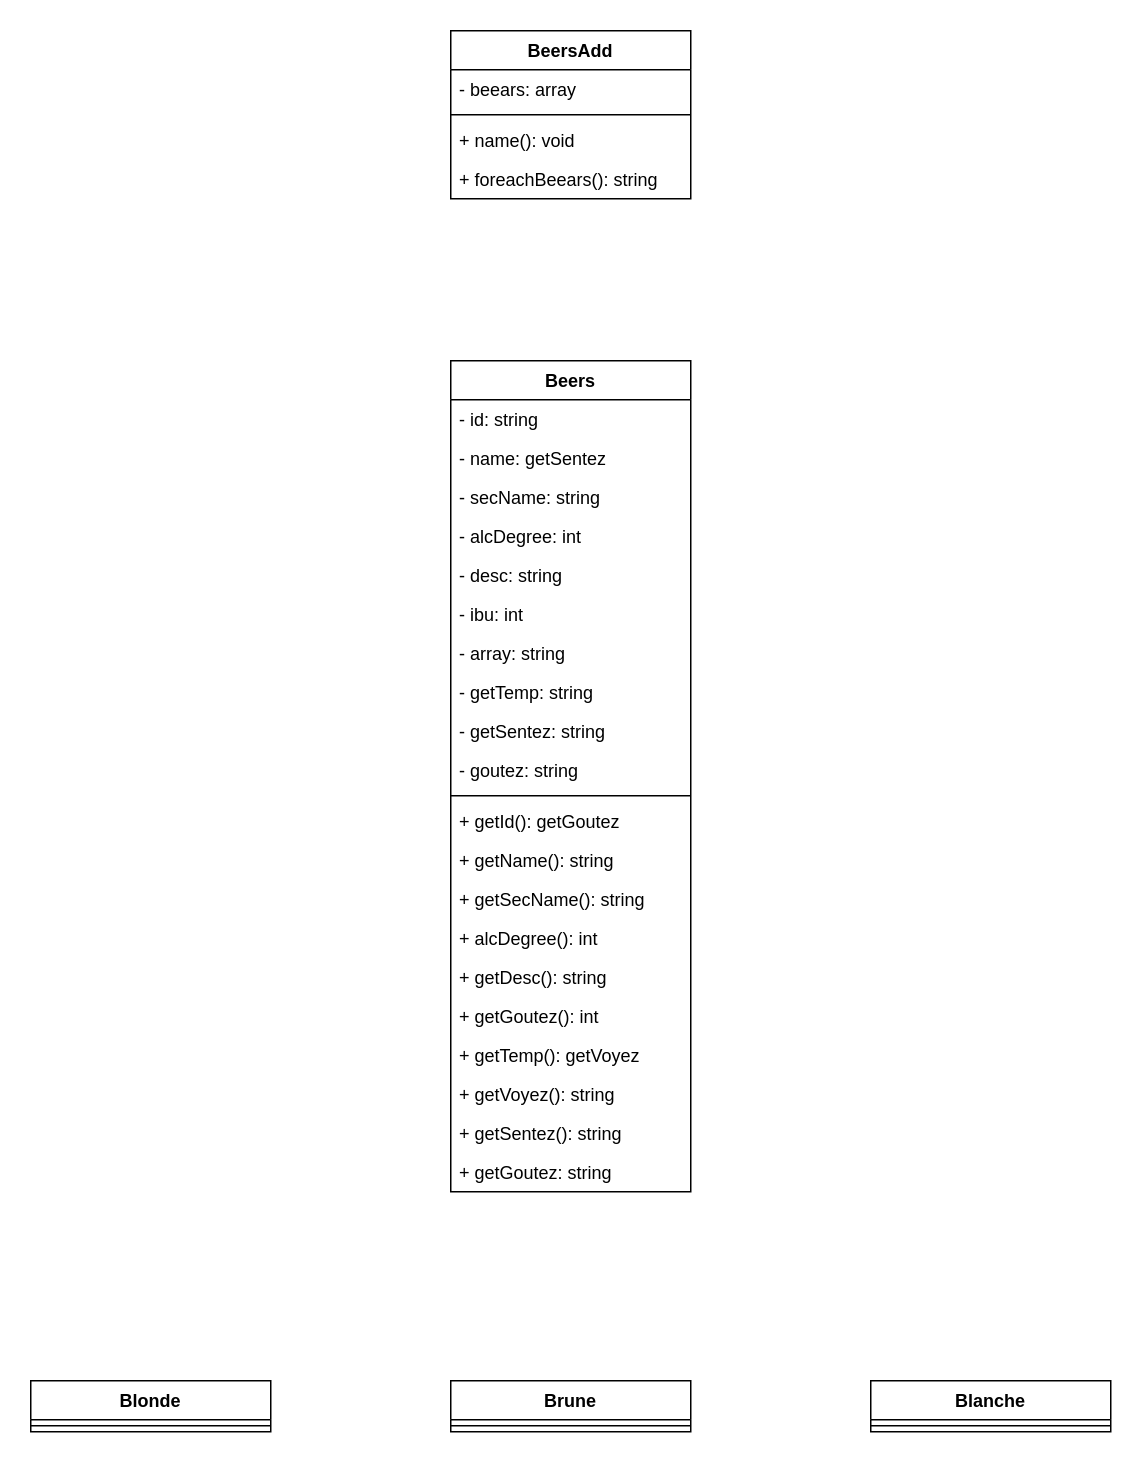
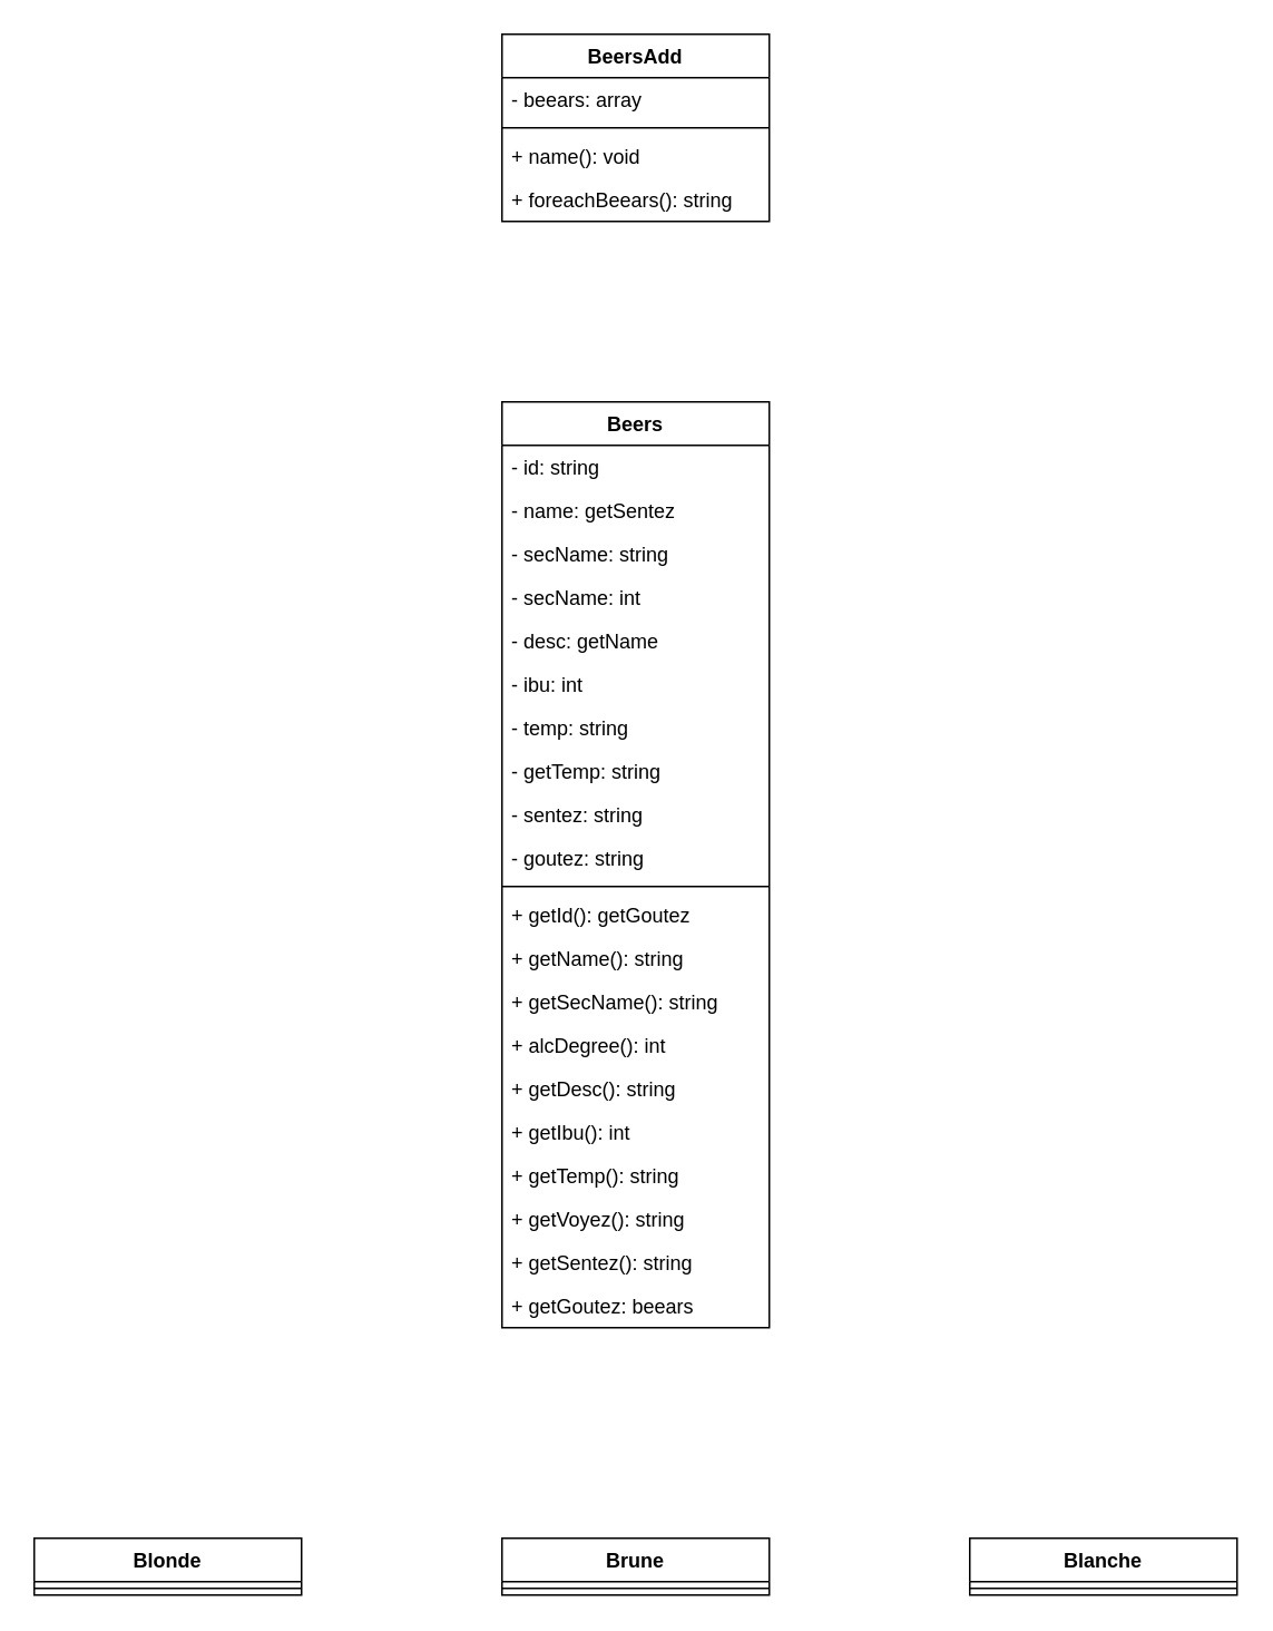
  <mxCell id="0" />
  <mxCell id="1" parent="0" />
  <mxCell id="2" value="Beers" style="swimlane;fontStyle=1;align=center;verticalAlign=top;childLayout=stackLayout;horizontal=1;startSize=26;horizontalStack=0;resizeParent=1;resizeParentMax=0;resizeLast=0;collapsible=1;marginBottom=0;" parent="1" vertex="1"><mxGeometry x="300" y="240" width="160" height="554" as="geometry" /></mxCell>
  <mxCell id="3" value="- id: string" style="text;strokeColor=none;fillColor=none;align=left;verticalAlign=top;spacingLeft=4;spacingRight=4;overflow=hidden;rotatable=0;points=[[0,0.5],[1,0.5]];portConstraint=eastwest;" parent="2" vertex="1"><mxGeometry y="26" width="160" height="26" as="geometry" /></mxCell>
  <mxCell id="4" value="- name: getSentez" style="text;strokeColor=none;fillColor=none;align=left;verticalAlign=top;spacingLeft=4;spacingRight=4;overflow=hidden;rotatable=0;points=[[0,0.5],[1,0.5]];portConstraint=eastwest;" parent="2" vertex="1"><mxGeometry y="52" width="160" height="26" as="geometry" /></mxCell>
  <mxCell id="5" value="- secName: string" style="text;strokeColor=none;fillColor=none;align=left;verticalAlign=top;spacingLeft=4;spacingRight=4;overflow=hidden;rotatable=0;points=[[0,0.5],[1,0.5]];portConstraint=eastwest;" parent="2" vertex="1"><mxGeometry y="78" width="160" height="26" as="geometry" /></mxCell>
- <mxCell id="6" value="- alcDegree: int" style="text;strokeColor=none;fillColor=none;align=left;verticalAlign=top;spacingLeft=4;spacingRight=4;overflow=hidden;rotatable=0;points=[[0,0.5],[1,0.5]];portConstraint=eastwest;" parent="2" vertex="1"><mxGeometry y="104" width="160" height="26" as="geometry" /></mxCell>
- <mxCell id="7" value="- desc: string" style="text;strokeColor=none;fillColor=none;align=left;verticalAlign=top;spacingLeft=4;spacingRight=4;overflow=hidden;rotatable=0;points=[[0,0.5],[1,0.5]];portConstraint=eastwest;" parent="2" vertex="1"><mxGeometry y="130" width="160" height="26" as="geometry" /></mxCell>
+ <mxCell id="6" value="- secName: int" style="text;strokeColor=none;fillColor=none;align=left;verticalAlign=top;spacingLeft=4;spacingRight=4;overflow=hidden;rotatable=0;points=[[0,0.5],[1,0.5]];portConstraint=eastwest;" parent="2" vertex="1"><mxGeometry y="104" width="160" height="26" as="geometry" /></mxCell>
+ <mxCell id="7" value="- desc: getName" style="text;strokeColor=none;fillColor=none;align=left;verticalAlign=top;spacingLeft=4;spacingRight=4;overflow=hidden;rotatable=0;points=[[0,0.5],[1,0.5]];portConstraint=eastwest;" parent="2" vertex="1"><mxGeometry y="130" width="160" height="26" as="geometry" /></mxCell>
  <mxCell id="8" value="- ibu: int" style="text;strokeColor=none;fillColor=none;align=left;verticalAlign=top;spacingLeft=4;spacingRight=4;overflow=hidden;rotatable=0;points=[[0,0.5],[1,0.5]];portConstraint=eastwest;" parent="2" vertex="1"><mxGeometry y="156" width="160" height="26" as="geometry" /></mxCell>
- <mxCell id="9" value="- array: string" style="text;strokeColor=none;fillColor=none;align=left;verticalAlign=top;spacingLeft=4;spacingRight=4;overflow=hidden;rotatable=0;points=[[0,0.5],[1,0.5]];portConstraint=eastwest;" parent="2" vertex="1"><mxGeometry y="182" width="160" height="26" as="geometry" /></mxCell>
+ <mxCell id="9" value="- temp: string" style="text;strokeColor=none;fillColor=none;align=left;verticalAlign=top;spacingLeft=4;spacingRight=4;overflow=hidden;rotatable=0;points=[[0,0.5],[1,0.5]];portConstraint=eastwest;" parent="2" vertex="1"><mxGeometry y="182" width="160" height="26" as="geometry" /></mxCell>
  <mxCell id="10" value="- getTemp: string" style="text;strokeColor=none;fillColor=none;align=left;verticalAlign=top;spacingLeft=4;spacingRight=4;overflow=hidden;rotatable=0;points=[[0,0.5],[1,0.5]];portConstraint=eastwest;" vertex="1" parent="2"><mxGeometry y="208" width="160" height="26" as="geometry" /></mxCell>
- <mxCell id="11" value="- getSentez: string" style="text;strokeColor=none;fillColor=none;align=left;verticalAlign=top;spacingLeft=4;spacingRight=4;overflow=hidden;rotatable=0;points=[[0,0.5],[1,0.5]];portConstraint=eastwest;" vertex="1" parent="2"><mxGeometry y="234" width="160" height="26" as="geometry" /></mxCell>
+ <mxCell id="11" value="- sentez: string" style="text;strokeColor=none;fillColor=none;align=left;verticalAlign=top;spacingLeft=4;spacingRight=4;overflow=hidden;rotatable=0;points=[[0,0.5],[1,0.5]];portConstraint=eastwest;" vertex="1" parent="2"><mxGeometry y="234" width="160" height="26" as="geometry" /></mxCell>
  <mxCell id="12" value="- goutez: string" style="text;strokeColor=none;fillColor=none;align=left;verticalAlign=top;spacingLeft=4;spacingRight=4;overflow=hidden;rotatable=0;points=[[0,0.5],[1,0.5]];portConstraint=eastwest;" vertex="1" parent="2"><mxGeometry y="260" width="160" height="26" as="geometry" /></mxCell>
  <mxCell id="13" value="" style="line;strokeWidth=1;fillColor=none;align=left;verticalAlign=middle;spacingTop=-1;spacingLeft=3;spacingRight=3;rotatable=0;labelPosition=right;points=[];portConstraint=eastwest;" parent="2" vertex="1"><mxGeometry y="286" width="160" height="8" as="geometry" /></mxCell>
  <mxCell id="14" value="+ getId(): getGoutez" style="text;strokeColor=none;fillColor=none;align=left;verticalAlign=top;spacingLeft=4;spacingRight=4;overflow=hidden;rotatable=0;points=[[0,0.5],[1,0.5]];portConstraint=eastwest;" parent="2" vertex="1"><mxGeometry y="294" width="160" height="26" as="geometry" /></mxCell>
  <mxCell id="15" value="+ getName(): string" style="text;strokeColor=none;fillColor=none;align=left;verticalAlign=top;spacingLeft=4;spacingRight=4;overflow=hidden;rotatable=0;points=[[0,0.5],[1,0.5]];portConstraint=eastwest;" parent="2" vertex="1"><mxGeometry y="320" width="160" height="26" as="geometry" /></mxCell>
  <mxCell id="16" value="+ getSecName(): string" style="text;strokeColor=none;fillColor=none;align=left;verticalAlign=top;spacingLeft=4;spacingRight=4;overflow=hidden;rotatable=0;points=[[0,0.5],[1,0.5]];portConstraint=eastwest;" parent="2" vertex="1"><mxGeometry y="346" width="160" height="26" as="geometry" /></mxCell>
  <mxCell id="17" value="+ alcDegree(): int" style="text;strokeColor=none;fillColor=none;align=left;verticalAlign=top;spacingLeft=4;spacingRight=4;overflow=hidden;rotatable=0;points=[[0,0.5],[1,0.5]];portConstraint=eastwest;" parent="2" vertex="1"><mxGeometry y="372" width="160" height="26" as="geometry" /></mxCell>
  <mxCell id="18" value="+ getDesc(): string" style="text;strokeColor=none;fillColor=none;align=left;verticalAlign=top;spacingLeft=4;spacingRight=4;overflow=hidden;rotatable=0;points=[[0,0.5],[1,0.5]];portConstraint=eastwest;" parent="2" vertex="1"><mxGeometry y="398" width="160" height="26" as="geometry" /></mxCell>
- <mxCell id="19" value="+ getGoutez(): int" style="text;strokeColor=none;fillColor=none;align=left;verticalAlign=top;spacingLeft=4;spacingRight=4;overflow=hidden;rotatable=0;points=[[0,0.5],[1,0.5]];portConstraint=eastwest;" parent="2" vertex="1"><mxGeometry y="424" width="160" height="26" as="geometry" /></mxCell>
- <mxCell id="20" value="+ getTemp(): getVoyez" style="text;strokeColor=none;fillColor=none;align=left;verticalAlign=top;spacingLeft=4;spacingRight=4;overflow=hidden;rotatable=0;points=[[0,0.5],[1,0.5]];portConstraint=eastwest;" parent="2" vertex="1"><mxGeometry y="450" width="160" height="26" as="geometry" /></mxCell>
+ <mxCell id="19" value="+ getIbu(): int" style="text;strokeColor=none;fillColor=none;align=left;verticalAlign=top;spacingLeft=4;spacingRight=4;overflow=hidden;rotatable=0;points=[[0,0.5],[1,0.5]];portConstraint=eastwest;" parent="2" vertex="1"><mxGeometry y="424" width="160" height="26" as="geometry" /></mxCell>
+ <mxCell id="20" value="+ getTemp(): string" style="text;strokeColor=none;fillColor=none;align=left;verticalAlign=top;spacingLeft=4;spacingRight=4;overflow=hidden;rotatable=0;points=[[0,0.5],[1,0.5]];portConstraint=eastwest;" parent="2" vertex="1"><mxGeometry y="450" width="160" height="26" as="geometry" /></mxCell>
  <mxCell id="21" value="+ getVoyez(): string" style="text;strokeColor=none;fillColor=none;align=left;verticalAlign=top;spacingLeft=4;spacingRight=4;overflow=hidden;rotatable=0;points=[[0,0.5],[1,0.5]];portConstraint=eastwest;" vertex="1" parent="2"><mxGeometry y="476" width="160" height="26" as="geometry" /></mxCell>
  <mxCell id="22" value="+ getSentez(): string" style="text;strokeColor=none;fillColor=none;align=left;verticalAlign=top;spacingLeft=4;spacingRight=4;overflow=hidden;rotatable=0;points=[[0,0.5],[1,0.5]];portConstraint=eastwest;" vertex="1" parent="2"><mxGeometry y="502" width="160" height="26" as="geometry" /></mxCell>
- <mxCell id="23" value="+ getGoutez: string" style="text;strokeColor=none;fillColor=none;align=left;verticalAlign=top;spacingLeft=4;spacingRight=4;overflow=hidden;rotatable=0;points=[[0,0.5],[1,0.5]];portConstraint=eastwest;" vertex="1" parent="2"><mxGeometry y="528" width="160" height="26" as="geometry" /></mxCell>
+ <mxCell id="23" value="+ getGoutez: beears" style="text;strokeColor=none;fillColor=none;align=left;verticalAlign=top;spacingLeft=4;spacingRight=4;overflow=hidden;rotatable=0;points=[[0,0.5],[1,0.5]];portConstraint=eastwest;" vertex="1" parent="2"><mxGeometry y="528" width="160" height="26" as="geometry" /></mxCell>
  <mxCell id="24" value="Blonde" style="swimlane;fontStyle=1;align=center;verticalAlign=top;childLayout=stackLayout;horizontal=1;startSize=26;horizontalStack=0;resizeParent=1;resizeParentMax=0;resizeLast=0;collapsible=1;marginBottom=0;" parent="1" vertex="1"><mxGeometry x="20" y="920" width="160" height="34" as="geometry" /></mxCell>
  <mxCell id="25" value="" style="line;strokeWidth=1;fillColor=none;align=left;verticalAlign=middle;spacingTop=-1;spacingLeft=3;spacingRight=3;rotatable=0;labelPosition=right;points=[];portConstraint=eastwest;" parent="24" vertex="1"><mxGeometry y="26" width="160" height="8" as="geometry" /></mxCell>
  <mxCell id="26" value="Brune" style="swimlane;fontStyle=1;align=center;verticalAlign=top;childLayout=stackLayout;horizontal=1;startSize=26;horizontalStack=0;resizeParent=1;resizeParentMax=0;resizeLast=0;collapsible=1;marginBottom=0;" parent="1" vertex="1"><mxGeometry x="300" y="920" width="160" height="34" as="geometry" /></mxCell>
  <mxCell id="27" value="" style="line;strokeWidth=1;fillColor=none;align=left;verticalAlign=middle;spacingTop=-1;spacingLeft=3;spacingRight=3;rotatable=0;labelPosition=right;points=[];portConstraint=eastwest;" parent="26" vertex="1"><mxGeometry y="26" width="160" height="8" as="geometry" /></mxCell>
  <mxCell id="28" value="Blanche" style="swimlane;fontStyle=1;align=center;verticalAlign=top;childLayout=stackLayout;horizontal=1;startSize=26;horizontalStack=0;resizeParent=1;resizeParentMax=0;resizeLast=0;collapsible=1;marginBottom=0;" parent="1" vertex="1"><mxGeometry x="580" y="920" width="160" height="34" as="geometry" /></mxCell>
  <mxCell id="29" value="" style="line;strokeWidth=1;fillColor=none;align=left;verticalAlign=middle;spacingTop=-1;spacingLeft=3;spacingRight=3;rotatable=0;labelPosition=right;points=[];portConstraint=eastwest;" parent="28" vertex="1"><mxGeometry y="26" width="160" height="8" as="geometry" /></mxCell>
  <mxCell id="30" value="BeersAdd" style="swimlane;fontStyle=1;align=center;verticalAlign=top;childLayout=stackLayout;horizontal=1;startSize=26;horizontalStack=0;resizeParent=1;resizeParentMax=0;resizeLast=0;collapsible=1;marginBottom=0;" parent="1" vertex="1"><mxGeometry x="300" y="20" width="160" height="112" as="geometry" /></mxCell>
  <mxCell id="31" value="- beears: array" style="text;strokeColor=none;fillColor=none;align=left;verticalAlign=top;spacingLeft=4;spacingRight=4;overflow=hidden;rotatable=0;points=[[0,0.5],[1,0.5]];portConstraint=eastwest;" parent="30" vertex="1"><mxGeometry y="26" width="160" height="26" as="geometry" /></mxCell>
  <mxCell id="32" value="" style="line;strokeWidth=1;fillColor=none;align=left;verticalAlign=middle;spacingTop=-1;spacingLeft=3;spacingRight=3;rotatable=0;labelPosition=right;points=[];portConstraint=eastwest;" parent="30" vertex="1"><mxGeometry y="52" width="160" height="8" as="geometry" /></mxCell>
  <mxCell id="33" value="+ name(): void" style="text;strokeColor=none;fillColor=none;align=left;verticalAlign=top;spacingLeft=4;spacingRight=4;overflow=hidden;rotatable=0;points=[[0,0.5],[1,0.5]];portConstraint=eastwest;" parent="30" vertex="1"><mxGeometry y="60" width="160" height="26" as="geometry" /></mxCell>
  <mxCell id="34" value="+ foreachBeears(): string" style="text;strokeColor=none;fillColor=none;align=left;verticalAlign=top;spacingLeft=4;spacingRight=4;overflow=hidden;rotatable=0;points=[[0,0.5],[1,0.5]];portConstraint=eastwest;" parent="30" vertex="1"><mxGeometry y="86" width="160" height="26" as="geometry" /></mxCell>
